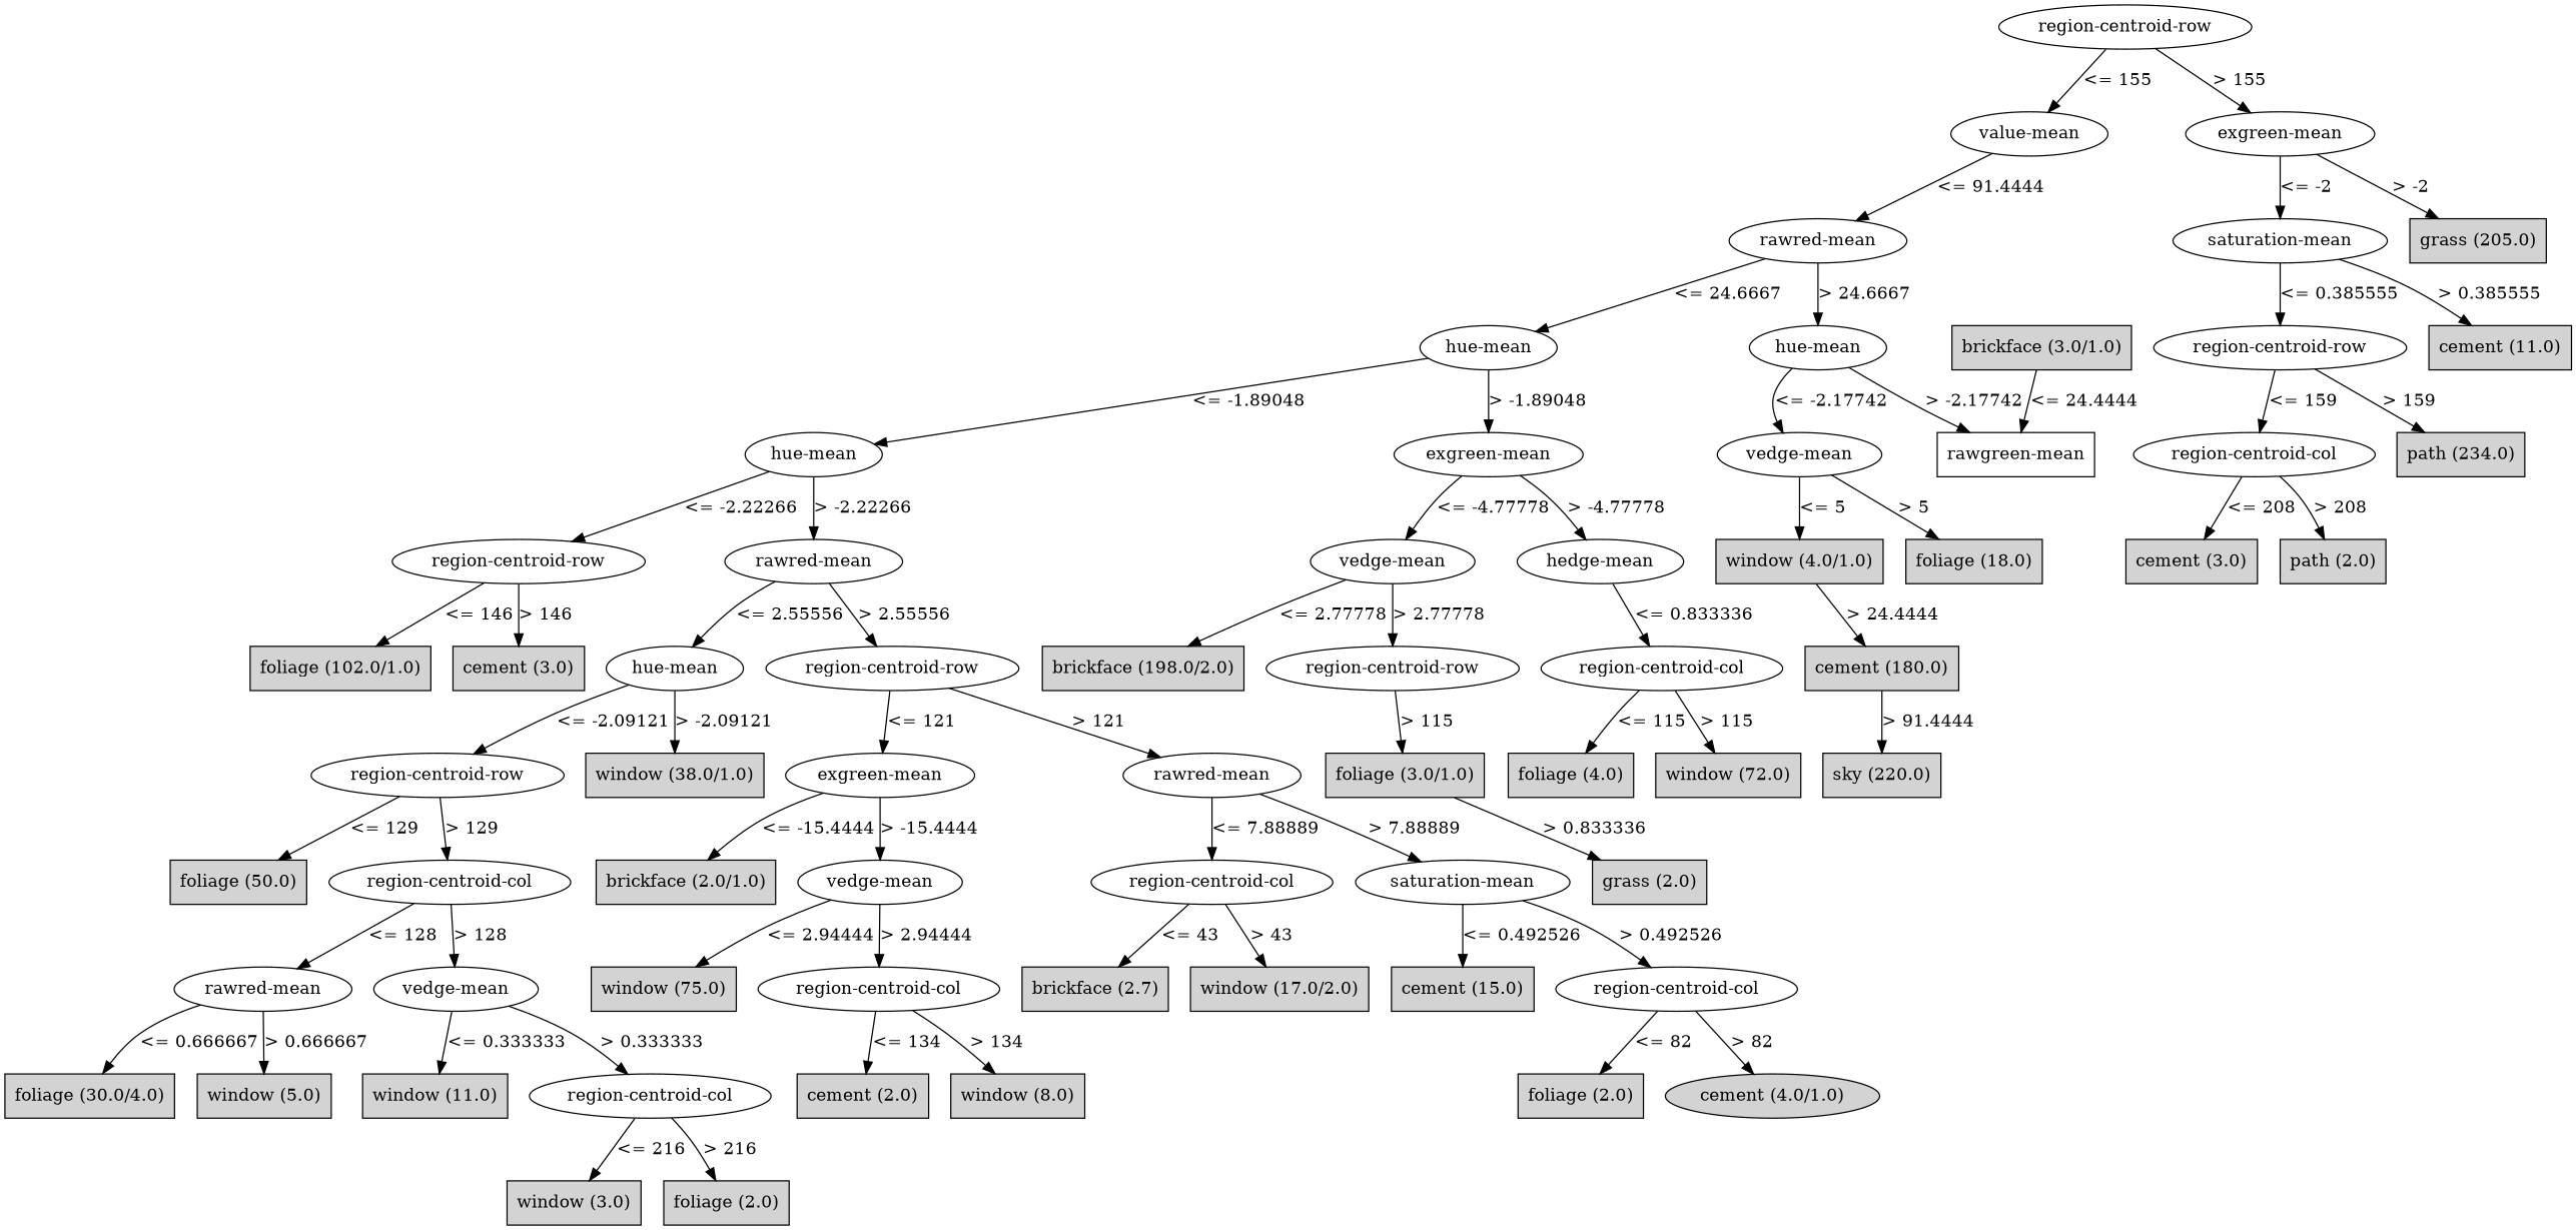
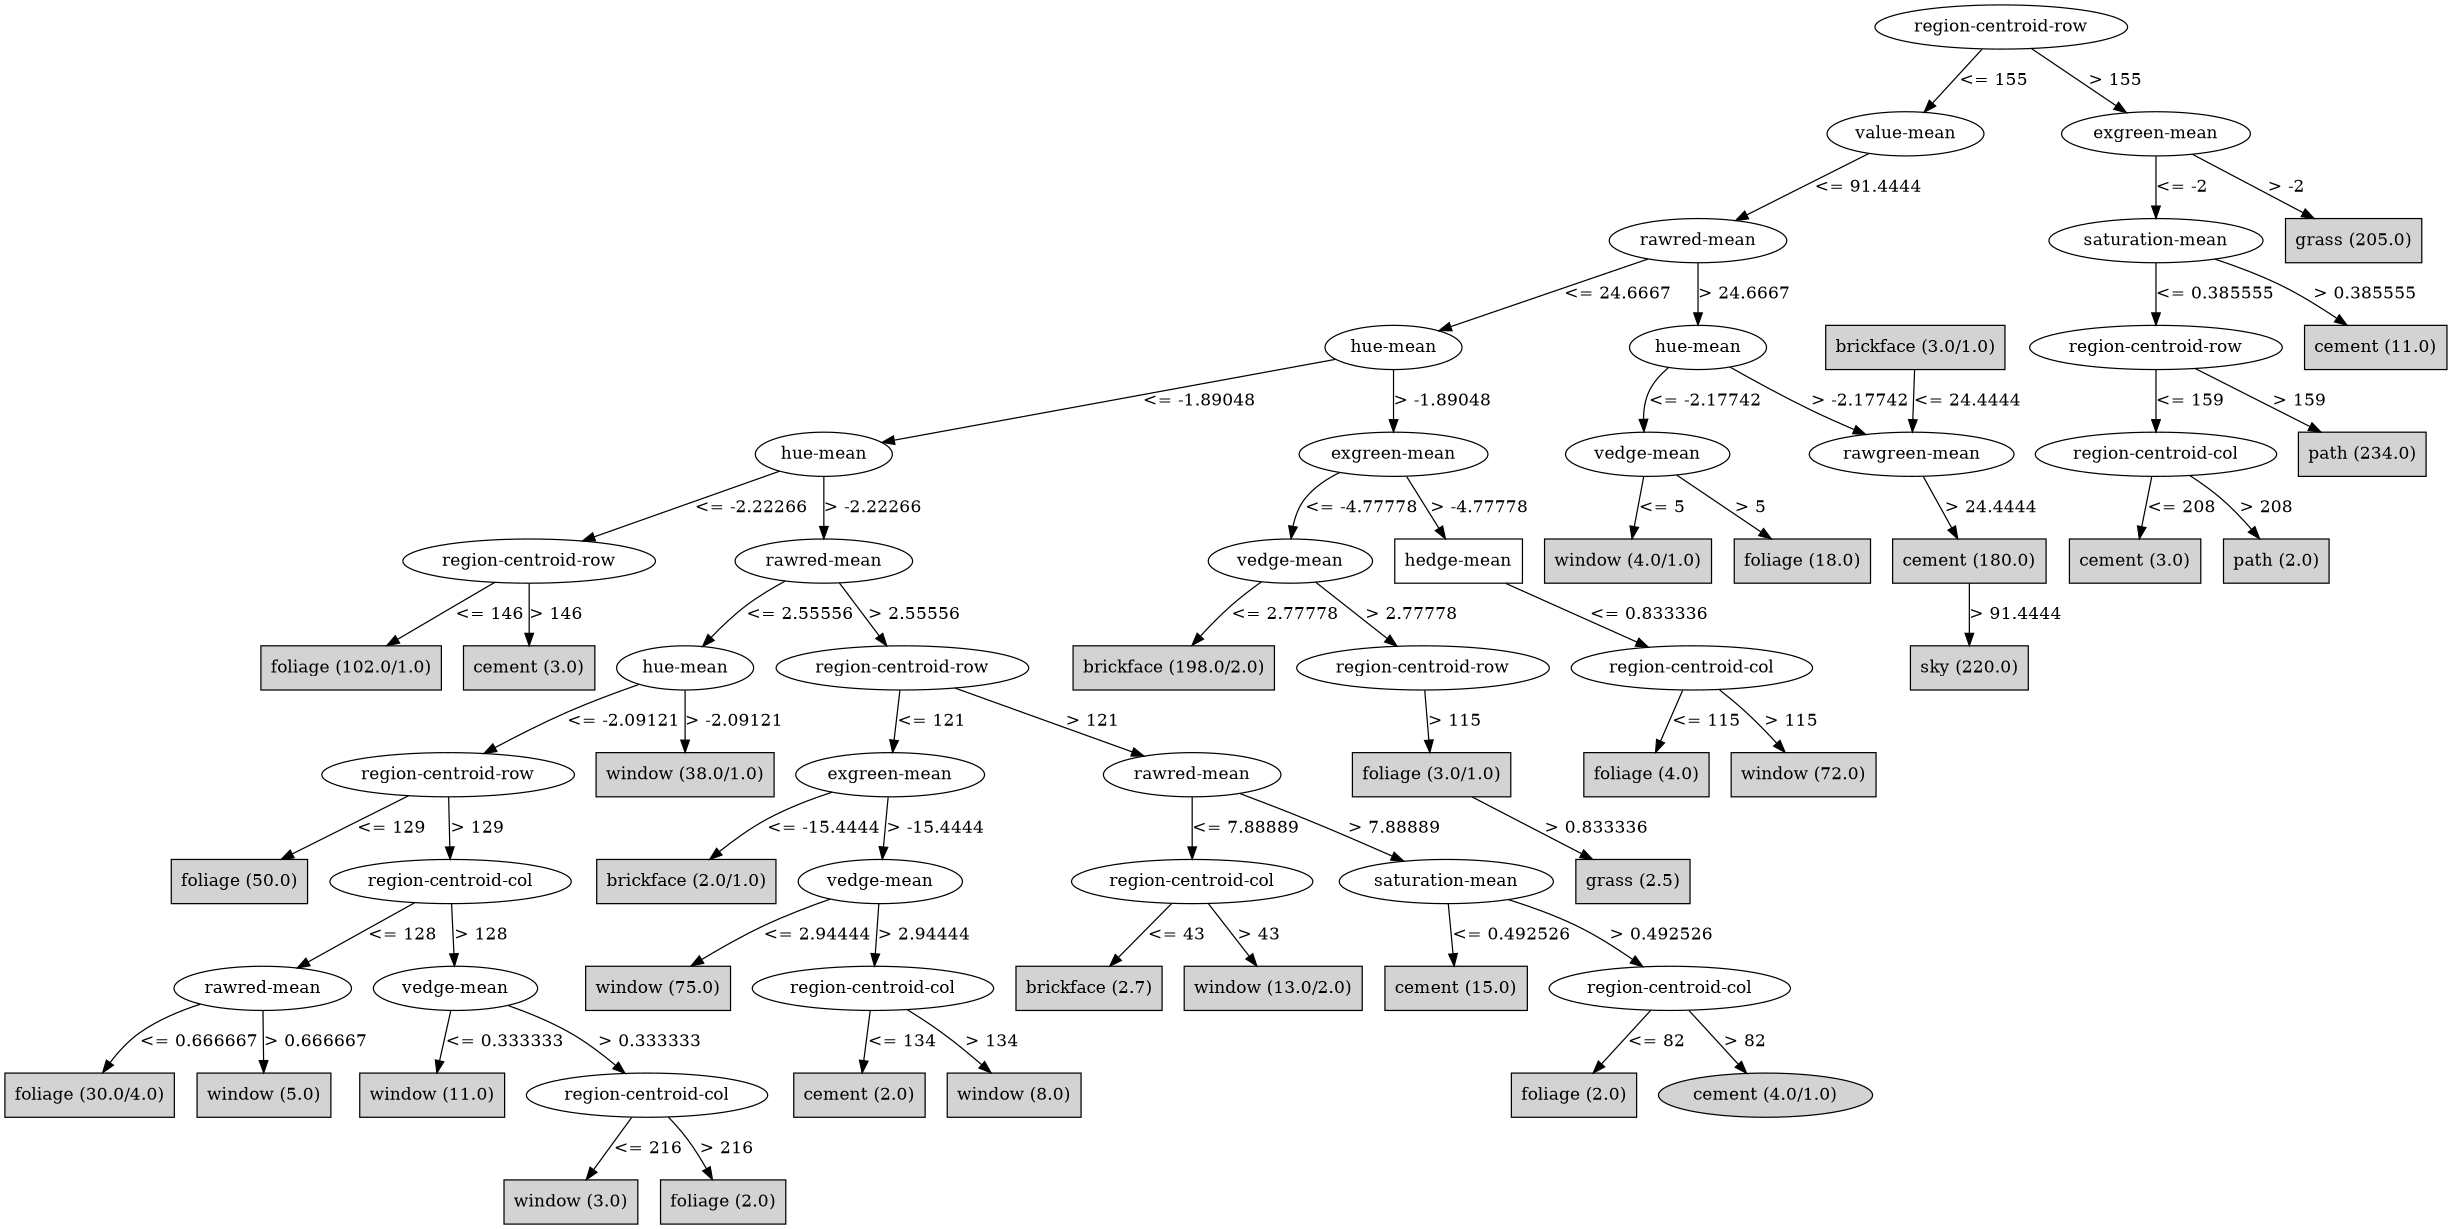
  digraph {
    n1 [label="region-centroid-row"]
    n2 [label="value-mean"]
    n3 [label="exgreen-mean"]
    n4 [label="rawred-mean"]
    n5 [label="saturation-mean"]
    n6 [label="grass (205.0)" shape=box style=filled]
    n7 [label="hue-mean"]
    n8 [label="hue-mean"]
    n9 [label="sky (220.0)" shape=box style=filled]
    n10 [label="hue-mean"]
    n11 [label="exgreen-mean"]
    n12 [label="vedge-mean"]
-   n13 [label="rawgreen-mean" shape=box]
+   n13 [label="rawgreen-mean"]
    n14 [label="region-centroid-row"]
    n15 [label="rawred-mean"]
    n16 [label="vedge-mean"]
-   n17 [label="hedge-mean"]
+   n17 [label="hedge-mean" shape=box]
    n18 [label="foliage (102.0/1.0)" shape=box style=filled]
    n19 [label="cement (3.0)" shape=box style=filled]
    n20 [label="hue-mean"]
    n21 [label="region-centroid-row"]
    n22 [label="region-centroid-row"]
    n23 [label="window (38.0/1.0)" shape=box style=filled]
    n24 [label="exgreen-mean"]
    n25 [label="rawred-mean"]
    n26 [label="foliage (50.0)" shape=box style=filled]
    n27 [label="region-centroid-col"]
    n28 [label="rawred-mean"]
    n29 [label="vedge-mean"]
    n30 [label="foliage (30.0/4.0)" shape=box style=filled]
    n31 [label="window (5.0)" shape=box style=filled]
    n32 [label="window (11.0)" shape=box style=filled]
    n33 [label="region-centroid-col"]
    n34 [label="window (3.0)" shape=box style=filled]
    n35 [label="foliage (2.0)" shape=box style=filled]
    n36 [label="brickface (2.0/1.0)" shape=box style=filled]
    n37 [label="vedge-mean"]
    n38 [label="region-centroid-col"]
    n39 [label="saturation-mean"]
    n40 [label="window (75.0)" shape=box style=filled]
    n41 [label="region-centroid-col"]
    n42 [label="cement (2.0)" shape=box style=filled]
    n43 [label="window (8.0)" shape=box style=filled]
    n44 [label="brickface (2.7)" shape=box style=filled]
-   n45 [label="window (17.0/2.0)" shape=box style=filled]
+   n45 [label="window (13.0/2.0)" shape=box style=filled]
    n46 [label="cement (15.0)" shape=box style=filled]
    n47 [label="region-centroid-col"]
    n48 [label="foliage (2.0)" shape=box style=filled]
    n49 [label="cement (4.0/1.0)" shape=ellipse style=filled]
    n50 [label="brickface (198.0/2.0)" shape=box style=filled]
    n51 [label="region-centroid-row"]
    n52 [label="region-centroid-col"]
    n53 [label="foliage (3.0/1.0)" shape=box style=filled]
-   n54 [label="grass (2.0)" shape=box style=filled]
+   n54 [label="grass (2.5)" shape=box style=filled]
    n55 [label="foliage (4.0)" shape=box style=filled]
    n56 [label="window (72.0)" shape=box style=filled]
    n57 [label="window (4.0/1.0)" shape=box style=filled]
    n58 [label="foliage (18.0)" shape=box style=filled]
    n59 [label="cement (180.0)" shape=box style=filled]
    n60 [label="brickface (3.0/1.0)" shape=box style=filled]
    n61 [label="region-centroid-row"]
    n62 [label="cement (11.0)" shape=box style=filled]
    n63 [label="region-centroid-col"]
    n64 [label="path (234.0)" shape=box style=filled]
    n65 [label="cement (3.0)" shape=box style=filled]
    n66 [label="path (2.0)" shape=box style=filled]
    n1 -> n2 [label="<= 155"]
    n1 -> n3 [label="> 155"]
    n2 -> n4 [label="<= 91.4444"]
    n3 -> n5 [label="<= -2"]
    n3 -> n6 [label="> -2"]
    n4 -> n7 [label="<= 24.6667"]
    n4 -> n8 [label="> 24.6667"]
    n5 -> n61 [label="<= 0.385555"]
    n5 -> n62 [label="> 0.385555"]
    n7 -> n10 [label="<= -1.89048"]
    n7 -> n11 [label="> -1.89048"]
    n8 -> n12 [label="<= -2.17742"]
    n8 -> n13 [label="> -2.17742"]
    n10 -> n14 [label="<= -2.22266"]
    n10 -> n15 [label="> -2.22266"]
    n11 -> n16 [label="<= -4.77778"]
    n11 -> n17 [label="> -4.77778"]
    n12 -> n57 [label="<= 5"]
    n12 -> n58 [label="> 5"]
-   n57 -> n59 [label="> 24.4444"]
+   n13 -> n59 [label="> 24.4444"]
    n14 -> n18 [label="<= 146"]
    n14 -> n19 [label="> 146"]
    n15 -> n20 [label="<= 2.55556"]
    n15 -> n21 [label="> 2.55556"]
    n16 -> n50 [label="<= 2.77778"]
    n16 -> n51 [label="> 2.77778"]
    n17 -> n52 [label="<= 0.833336"]
    n20 -> n22 [label="<= -2.09121"]
    n20 -> n23 [label="> -2.09121"]
    n21 -> n24 [label="<= 121"]
    n21 -> n25 [label="> 121"]
    n22 -> n26 [label="<= 129"]
    n22 -> n27 [label="> 129"]
    n24 -> n36 [label="<= -15.4444"]
    n24 -> n37 [label="> -15.4444"]
    n25 -> n38 [label="<= 7.88889"]
    n25 -> n39 [label="> 7.88889"]
    n27 -> n28 [label="<= 128"]
    n27 -> n29 [label="> 128"]
    n28 -> n30 [label="<= 0.666667"]
    n28 -> n31 [label="> 0.666667"]
    n29 -> n32 [label="<= 0.333333"]
    n29 -> n33 [label="> 0.333333"]
    n33 -> n34 [label="<= 216"]
    n33 -> n35 [label="> 216"]
    n37 -> n40 [label="<= 2.94444"]
    n37 -> n41 [label="> 2.94444"]
    n38 -> n44 [label="<= 43"]
    n38 -> n45 [label="> 43"]
    n39 -> n46 [label="<= 0.492526"]
    n39 -> n47 [label="> 0.492526"]
    n41 -> n42 [label="<= 134"]
    n41 -> n43 [label="> 134"]
    n47 -> n48 [label="<= 82"]
    n47 -> n49 [label="> 82"]
    n51 -> n53 [label="> 115"]
    n52 -> n55 [label="<= 115"]
    n52 -> n56 [label="> 115"]
    n53 -> n54 [label="> 0.833336"]
    n59 -> n9 [label="> 91.4444"]
    n60 -> n13 [label="<= 24.4444"]
    n61 -> n63 [label="<= 159"]
    n61 -> n64 [label="> 159"]
    n63 -> n65 [label="<= 208"]
    n63 -> n66 [label="> 208"]
  }
